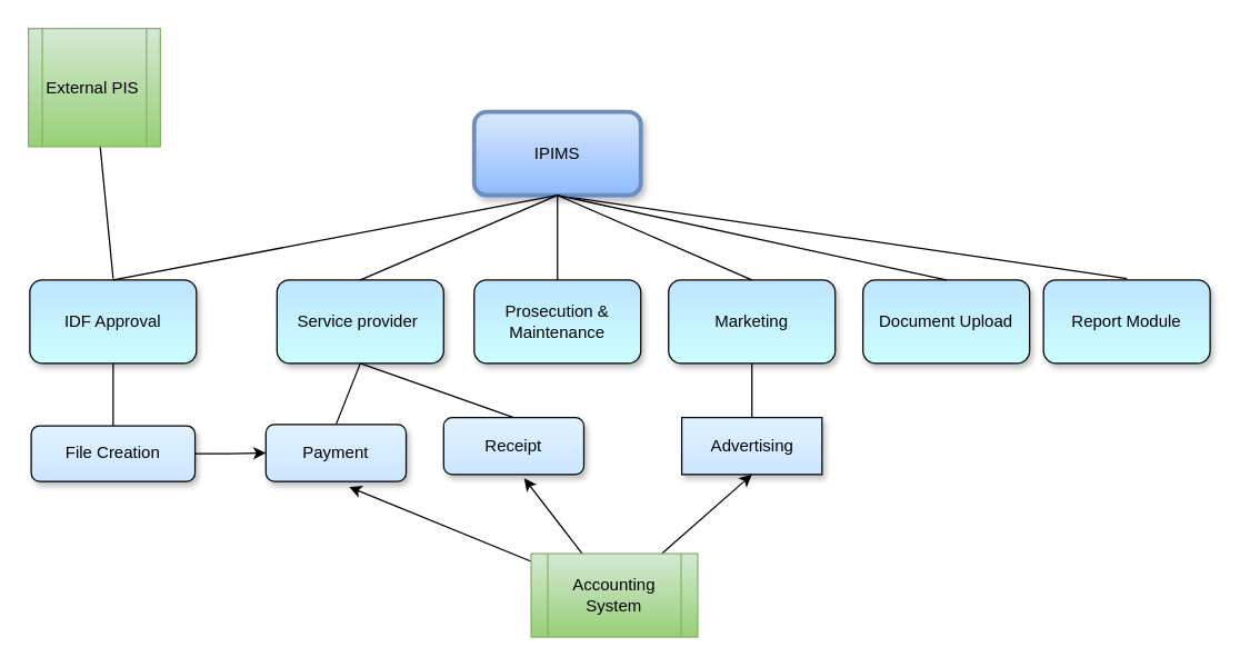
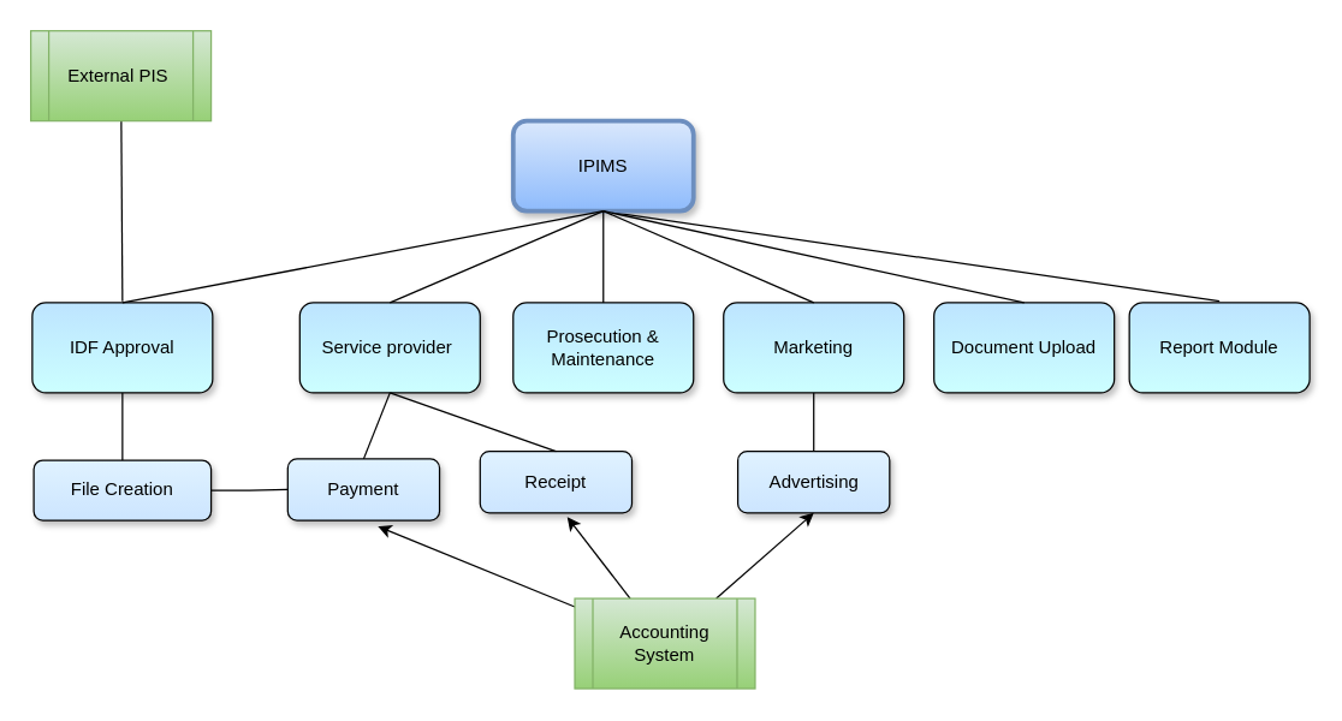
  <mxCell id="0" />
  <mxCell id="1" parent="0" />
  <mxCell id="2" style="edgeStyle=none;rounded=0;orthogonalLoop=1;jettySize=auto;html=1;endArrow=none;endFill=0;" parent="1" edge="1"><mxGeometry relative="1" as="geometry"><mxPoint x="811" y="200" as="targetPoint" /><mxPoint x="401" y="140" as="sourcePoint" /></mxGeometry></mxCell>
  <mxCell id="3" value="IPIMS" style="rounded=1;whiteSpace=wrap;html=1;fillColor=#dae8fc;shadow=1;glass=0;sketch=0;strokeColor=#6c8ebf;gradientColor=#8EBBFC;strokeWidth=3;" parent="1" vertex="1"><mxGeometry x="341" y="80" width="120" height="60" as="geometry" /></mxCell>
  <mxCell id="4" value="" style="edgeStyle=orthogonalEdgeStyle;rounded=0;orthogonalLoop=1;jettySize=auto;html=1;endArrow=none;endFill=0;" parent="1" source="5" target="7" edge="1"><mxGeometry relative="1" as="geometry" /></mxCell>
  <mxCell id="5" value="IDF Approval" style="rounded=1;whiteSpace=wrap;html=1;fillColor=#BDE4FF;gradientColor=#CCFFFF;shadow=1;" parent="1" vertex="1"><mxGeometry x="21" y="201" width="120" height="60" as="geometry" /></mxCell>
- <mxCell id="6" value="" style="edgeStyle=orthogonalEdgeStyle;rounded=0;orthogonalLoop=1;jettySize=auto;html=1;" edge="1" parent="1" source="7" target="9"><mxGeometry relative="1" as="geometry" /></mxCell>
+ <mxCell id="6" value="" style="edgeStyle=orthogonalEdgeStyle;rounded=0;orthogonalLoop=1;jettySize=auto;html=1;endArrow=none;" edge="1" parent="1" source="7" target="9"><mxGeometry relative="1" as="geometry" /></mxCell>
  <mxCell id="7" value="File Creation" style="rounded=1;whiteSpace=wrap;html=1;fillColor=#E0F2FF;shadow=1;gradientColor=#CCE5FF;" parent="1" vertex="1"><mxGeometry x="22" y="306" width="118" height="40" as="geometry" /></mxCell>
  <mxCell id="8" value="Service provider&amp;nbsp;" style="rounded=1;whiteSpace=wrap;html=1;fillColor=#BDE4FF;gradientColor=#CCFFFF;shadow=1;" parent="1" vertex="1"><mxGeometry x="199" y="201" width="120" height="60" as="geometry" /></mxCell>
  <mxCell id="9" value="Payment" style="rounded=1;whiteSpace=wrap;html=1;fillColor=#E0F2FF;shadow=1;gradientColor=#CCE5FF;" parent="1" vertex="1"><mxGeometry x="191" y="305" width="101" height="41" as="geometry" /></mxCell>
  <mxCell id="10" value="Receipt" style="rounded=1;whiteSpace=wrap;html=1;fillColor=#E0F2FF;shadow=1;gradientColor=#CCE5FF;" parent="1" vertex="1"><mxGeometry x="319" y="300" width="101" height="41" as="geometry" /></mxCell>
  <mxCell id="11" value="" style="edgeStyle=orthogonalEdgeStyle;rounded=0;orthogonalLoop=1;jettySize=auto;html=1;endArrow=none;endFill=0;" parent="1" source="12" target="17" edge="1"><mxGeometry relative="1" as="geometry" /></mxCell>
  <mxCell id="12" value="Marketing" style="rounded=1;whiteSpace=wrap;html=1;fillColor=#BDE4FF;gradientColor=#CCFFFF;shadow=1;" parent="1" vertex="1"><mxGeometry x="481" y="201" width="120" height="60" as="geometry" /></mxCell>
  <mxCell id="13" style="edgeStyle=none;rounded=0;orthogonalLoop=1;jettySize=auto;html=1;endArrow=none;endFill=0;" edge="1" parent="1" source="14"><mxGeometry relative="1" as="geometry"><mxPoint x="81" y="200" as="targetPoint" /></mxGeometry></mxCell>
- <mxCell id="14" value="External PIS&amp;nbsp;" style="shape=process;whiteSpace=wrap;html=1;backgroundOutline=1;fillColor=#d5e8d4;gradientColor=#97d077;strokeColor=#82b366;" parent="1" vertex="1"><mxGeometry x="20" y="20" width="95" height="85" as="geometry" /></mxCell>
+ <mxCell id="14" value="External PIS&amp;nbsp;" style="shape=process;whiteSpace=wrap;html=1;backgroundOutline=1;fillColor=#d5e8d4;gradientColor=#97d077;strokeColor=#82b366;" parent="1" vertex="1"><mxGeometry x="20" y="20" width="120" height="60" as="geometry" /></mxCell>
  <mxCell id="15" value="" style="endArrow=none;html=1;entryX=0.5;entryY=1;entryDx=0;entryDy=0;exitX=0.5;exitY=0;exitDx=0;exitDy=0;" parent="1" source="5" target="3" edge="1"><mxGeometry width="50" height="50" relative="1" as="geometry"><mxPoint x="371" y="30" as="sourcePoint" /><mxPoint x="421" as="targetPoint" y="-20" /></mxGeometry></mxCell>
  <mxCell id="16" value="" style="endArrow=none;html=1;exitX=0.5;exitY=1;exitDx=0;exitDy=0;entryX=0.5;entryY=0;entryDx=0;entryDy=0;" parent="1" source="3" target="12" edge="1"><mxGeometry width="50" height="50" relative="1" as="geometry"><mxPoint x="371" y="30" as="sourcePoint" /><mxPoint x="571" y="200" as="targetPoint" /></mxGeometry></mxCell>
- <mxCell id="17" value="Advertising" style="whiteSpace=wrap;html=1;fillColor=#E0F2FF;shadow=1;gradientColor=#CCE5FF;rounded=0;" parent="1" vertex="1"><mxGeometry x="490.5" y="300" width="101" height="41" as="geometry" /></mxCell>
+ <mxCell id="17" value="Advertising" style="rounded=1;whiteSpace=wrap;html=1;fillColor=#E0F2FF;shadow=1;gradientColor=#CCE5FF;" parent="1" vertex="1"><mxGeometry x="490.5" y="300" width="101" height="41" as="geometry" /></mxCell>
  <mxCell id="18" value="Document Upload" style="rounded=1;whiteSpace=wrap;html=1;fillColor=#BDE4FF;gradientColor=#CCFFFF;shadow=1;" parent="1" vertex="1"><mxGeometry x="621" y="201" width="120" height="60" as="geometry" /></mxCell>
  <mxCell id="19" value="" style="endArrow=none;html=1;exitX=0.5;exitY=0;exitDx=0;exitDy=0;" parent="1" source="18" edge="1"><mxGeometry width="50" height="50" relative="1" as="geometry"><mxPoint x="371" y="250" as="sourcePoint" /><mxPoint x="401" y="140" as="targetPoint" /></mxGeometry></mxCell>
  <mxCell id="20" value="" style="endArrow=none;html=1;exitX=0.5;exitY=0;exitDx=0;exitDy=0;" parent="1" source="8" edge="1"><mxGeometry width="50" height="50" relative="1" as="geometry"><mxPoint x="371" y="250" as="sourcePoint" /><mxPoint x="401" y="140" as="targetPoint" /></mxGeometry></mxCell>
  <mxCell id="21" value="" style="endArrow=none;html=1;entryX=0.5;entryY=1;entryDx=0;entryDy=0;exitX=0.5;exitY=0;exitDx=0;exitDy=0;" parent="1" source="9" target="8" edge="1"><mxGeometry width="50" height="50" relative="1" as="geometry"><mxPoint x="371" y="250" as="sourcePoint" /><mxPoint x="421" y="200" as="targetPoint" /></mxGeometry></mxCell>
  <mxCell id="22" value="" style="endArrow=none;html=1;exitX=0.5;exitY=1;exitDx=0;exitDy=0;entryX=0.5;entryY=0;entryDx=0;entryDy=0;" parent="1" source="8" target="10" edge="1"><mxGeometry width="50" height="50" relative="1" as="geometry"><mxPoint x="331" y="270" as="sourcePoint" /><mxPoint x="421" y="200" as="targetPoint" /></mxGeometry></mxCell>
  <mxCell id="23" value="Prosecution &amp;amp; Maintenance" style="rounded=1;whiteSpace=wrap;html=1;fillColor=#BDE4FF;gradientColor=#CCFFFF;shadow=1;" parent="1" vertex="1"><mxGeometry x="341" y="201" width="120" height="60" as="geometry" /></mxCell>
  <mxCell id="24" value="" style="endArrow=none;html=1;exitX=0.5;exitY=0;exitDx=0;exitDy=0;" parent="1" source="23" edge="1"><mxGeometry width="50" height="50" relative="1" as="geometry"><mxPoint x="371" y="240" as="sourcePoint" /><mxPoint x="401" y="140" as="targetPoint" /></mxGeometry></mxCell>
  <mxCell id="25" style="rounded=0;orthogonalLoop=1;jettySize=auto;html=1;" edge="1" parent="1" source="28"><mxGeometry relative="1" as="geometry"><mxPoint x="251" y="350" as="targetPoint" /></mxGeometry></mxCell>
  <mxCell id="26" style="rounded=0;orthogonalLoop=1;jettySize=auto;html=1;entryX=0.574;entryY=1.068;entryDx=0;entryDy=0;entryPerimeter=0;" edge="1" parent="1" source="28" target="10"><mxGeometry relative="1" as="geometry" /></mxCell>
  <mxCell id="27" style="rounded=0;orthogonalLoop=1;jettySize=auto;html=1;entryX=0.5;entryY=1;entryDx=0;entryDy=0;" edge="1" parent="1" source="28" target="17"><mxGeometry relative="1" as="geometry" /></mxCell>
  <mxCell id="28" value="Accounting System" style="shape=process;whiteSpace=wrap;html=1;backgroundOutline=1;fillColor=#d5e8d4;gradientColor=#97d077;strokeColor=#82b366;" parent="1" vertex="1"><mxGeometry x="382" y="398" width="120" height="60" as="geometry" /></mxCell>
  <mxCell id="29" value="Report Module" style="rounded=1;whiteSpace=wrap;html=1;fillColor=#BDE4FF;gradientColor=#CCFFFF;shadow=1;" parent="1" vertex="1"><mxGeometry x="751" y="201" width="120" height="60" as="geometry" /></mxCell>
